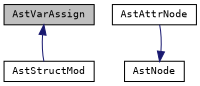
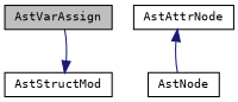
  digraph {
    fontname="DejaVu Sans Mono"
    node [color=black fillcolor=white fontname="DejaVu Sans Mono" fontsize=10 shape=record style=filled]
    edge [color=midnightblue dir=back fontname="DejaVu Sans Mono" fontsize=10 labelfontname=Helvetica labelfontsize=10 style=solid]
    n1 [fillcolor=grey75 fontcolor=black height=0.2 label=AstVarAssign width=0.4]
    n2 [height=0.2 label=AstStructMod width=0.4]
    n3 [height=0.2 label=AstAttrNode width=0.4]
    n4 [height=0.2 label=AstNode width=0.4]
-   n1 -> n2
-   n4 -> n3
+   n2 -> n1
+   n3 -> n4
  }
